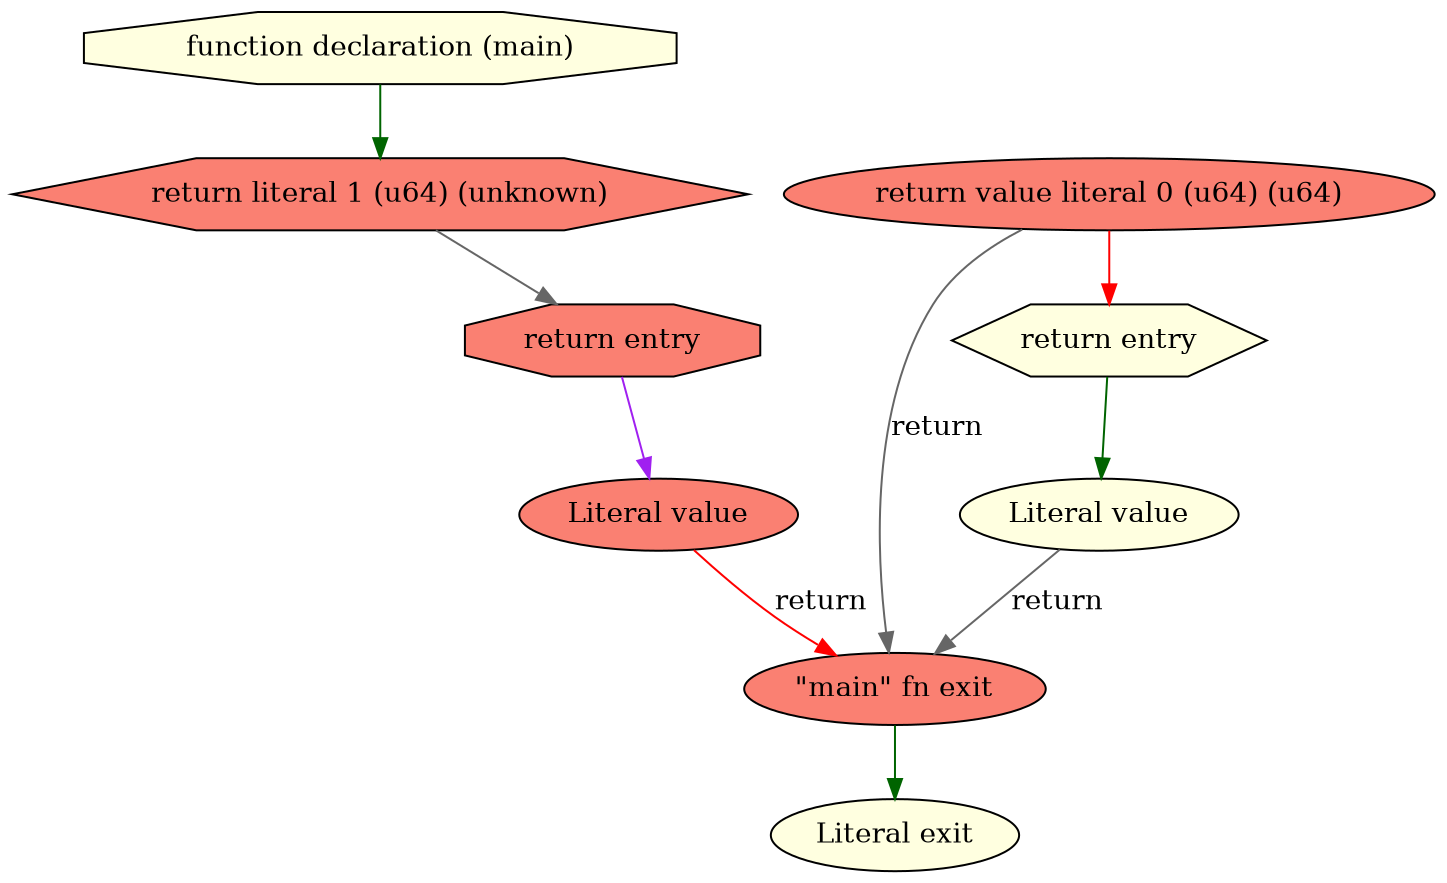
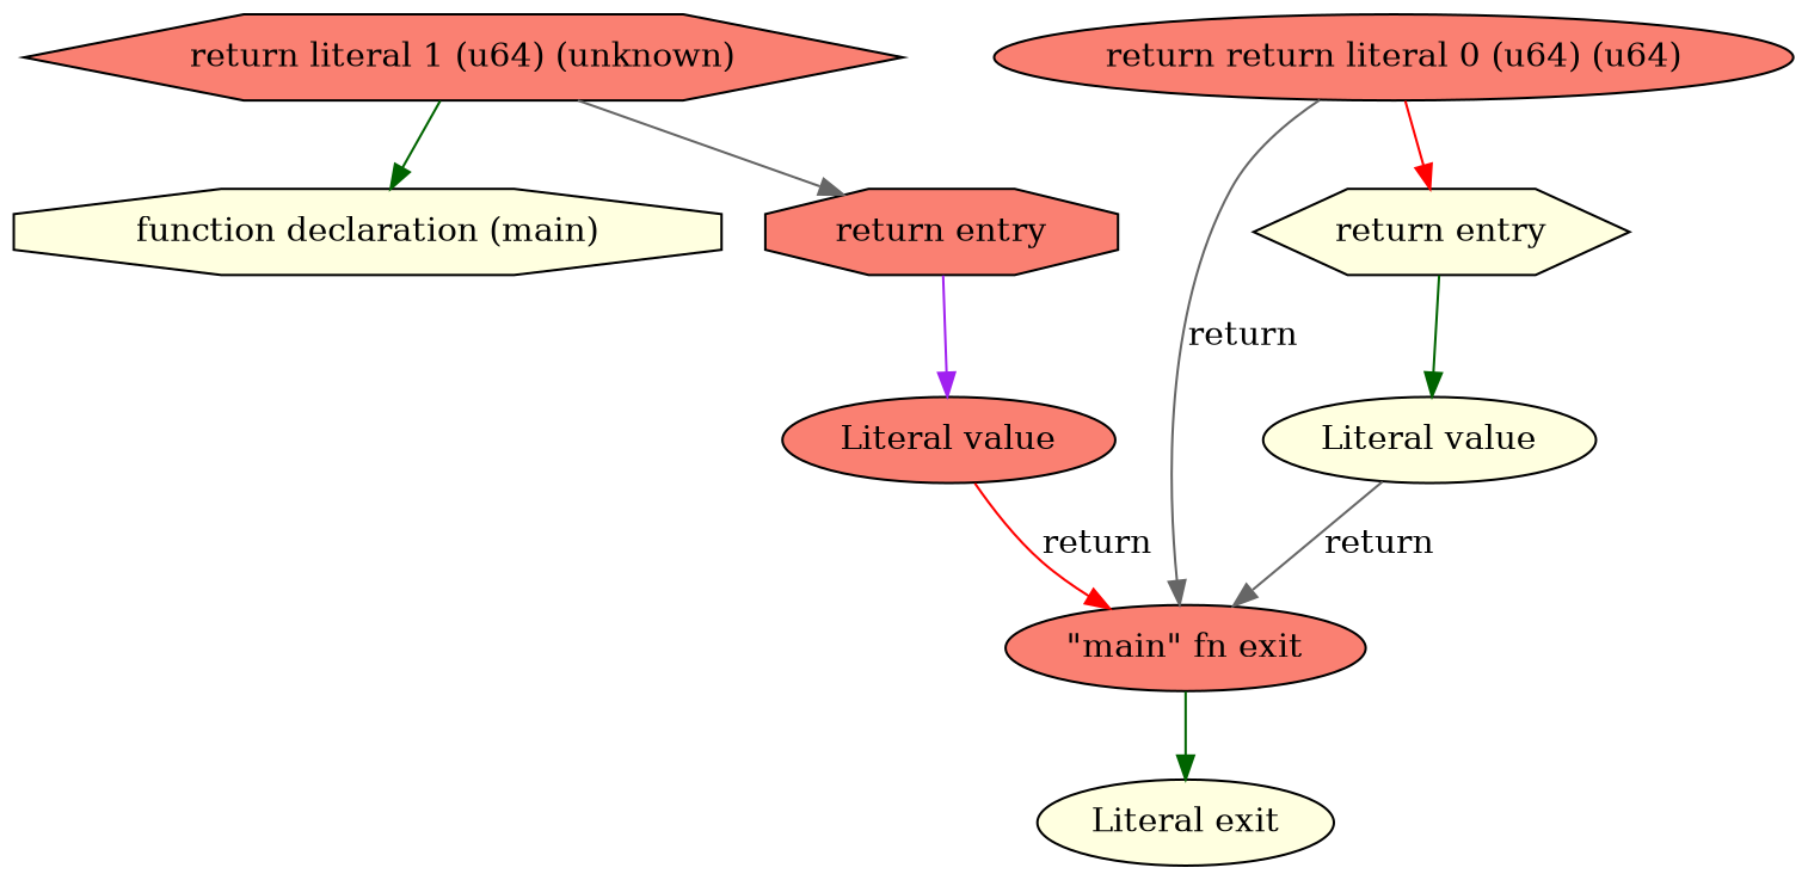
  digraph {
    node [fillcolor=salmon shape=ellipse style=filled]
    edge [color=darkgreen]
    n1 [fillcolor=lightyellow label="Literal exit"]
    n2 [fillcolor=lightyellow label="function declaration (main)" shape=octagon]
    n3 [label="return literal 1 (u64) (unknown)" shape=hexagon]
    n4 [label="return entry" shape=octagon]
    n5 [label="\"main\" fn exit"]
    n6 [label="Literal value"]
-   n7 [label="return value literal 0 (u64) (u64)"]
+   n7 [label="return return literal 0 (u64) (u64)"]
    n8 [fillcolor=lightyellow label="return entry" shape=hexagon]
    n9 [fillcolor=lightyellow label="Literal value"]
-   n2 -> n3
+   n3 -> n2
    n3 -> n4 [color=gray40]
    n4 -> n6 [color=purple]
    n5 -> n1
    n6 -> n5 [color=red label=return]
    n7 -> n5 [color=gray40 label=return]
    n7 -> n8 [color=red]
    n8 -> n9
    n9 -> n5 [color=gray40 label=return]
  }
